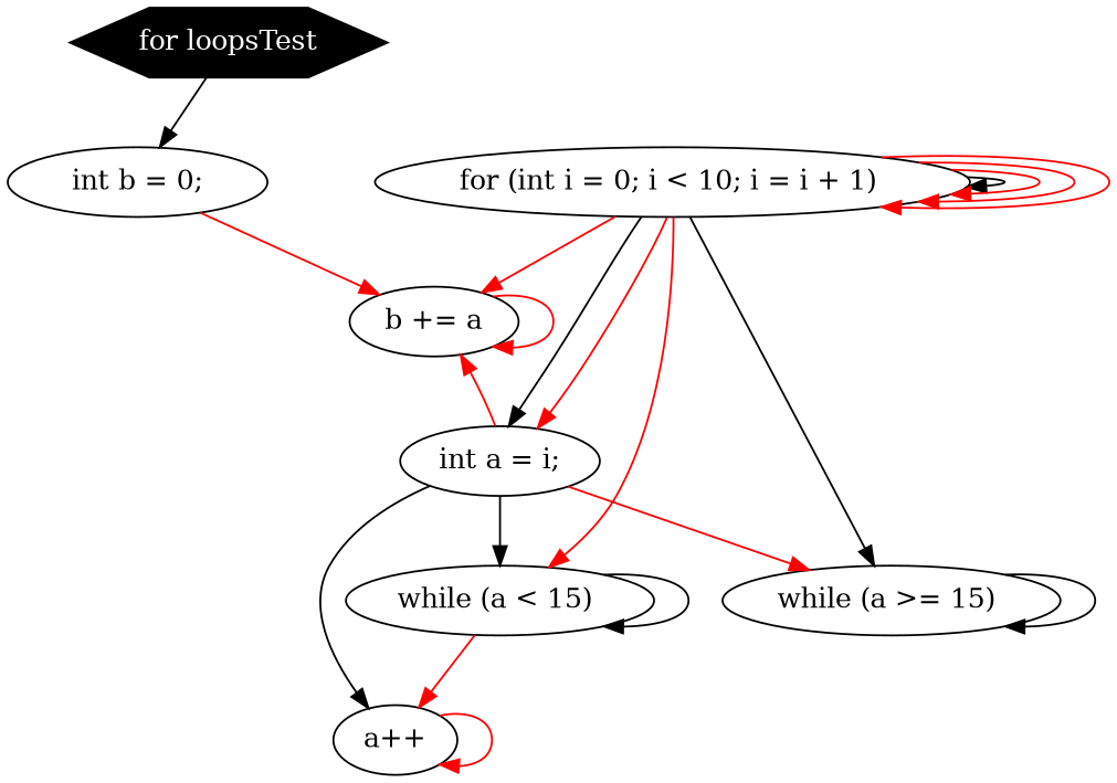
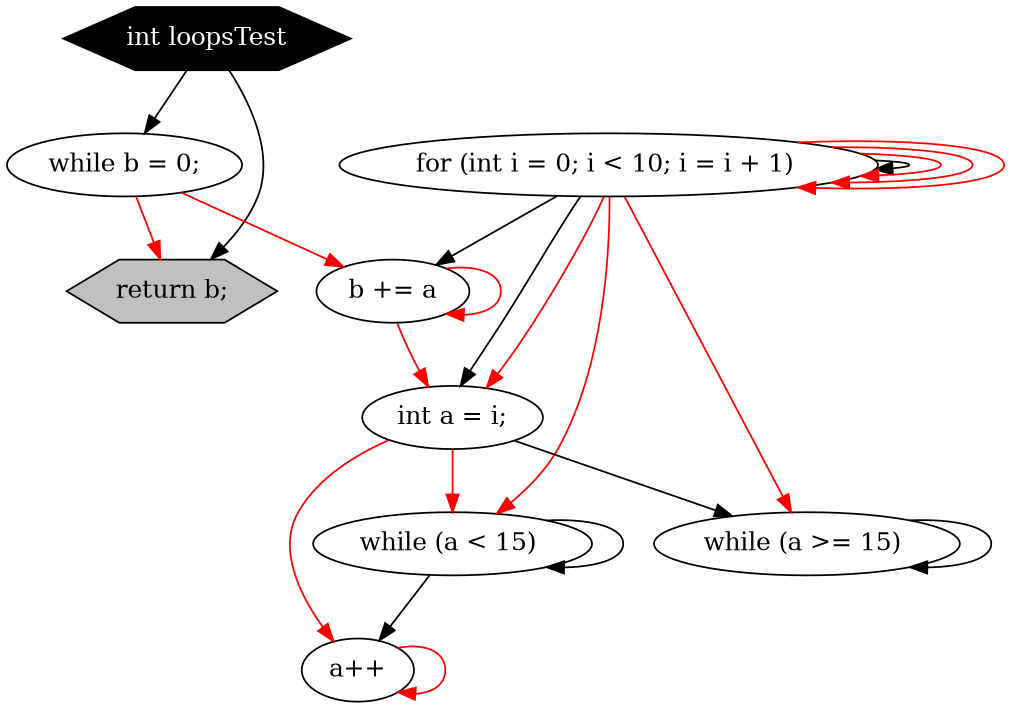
  digraph {
    edge [color=red]
-   n1 [color=black fontcolor=white height=0.5 label="for loopsTest" ordering=out shape=hexagon style=filled width=1.8762]
-   n2 [height=0.5 label="int b = 0;" width=1.2277]
+   n1 [color=black fontcolor=white height=0.5 label="int loopsTest" ordering=out shape=hexagon style=filled width=1.8762]
+   n2 [height=0.5 label="while b = 0;" width=1.2277]
+   n3 [fillcolor=grey fontcolor=black height=0.5 label="return b;" shape=hexagon style=filled width=1.3342]
    n4 [height=0.5 label="b += a" width=0.97491]
    n5 [height=0.5 label="for (int i = 0; i < 10; i = i + 1) " ordering=out width=3.3219]
    n6 [height=0.5 label="int a = i;" width=1.1193]
    n7 [height=0.5 label="while (a < 15) " ordering=out width=1.7512]
    n8 [height=0.5 label="while (a >= 15) " ordering=out width=1.8957]
    n9 [height=0.5 label="a++" width=0.75]
    n1 -> n2 [color=""]
+   n1 -> n3 [color=""]
+   n2 -> n3
    n2 -> n4
    n4 -> n4
-   n5 -> n4
+   n5 -> n4 [color=""]
    n5 -> n5 [color=""]
    n5 -> n5
    n5 -> n5
    n5 -> n5
    n5 -> n6 [color=""]
    n5 -> n6
    n5 -> n7
-   n5 -> n8 [color=""]
-   n6 -> n4
-   n6 -> n7 [color=black]
-   n6 -> n8
-   n6 -> n9 [color=black]
+   n5 -> n8
+   n4 -> n6
+   n6 -> n7
+   n6 -> n8 [color=black]
+   n6 -> n9
    n7 -> n7 [color=""]
-   n7 -> n9
+   n7 -> n9 [color=""]
    n8 -> n8 [color=""]
    n9 -> n9
  }
